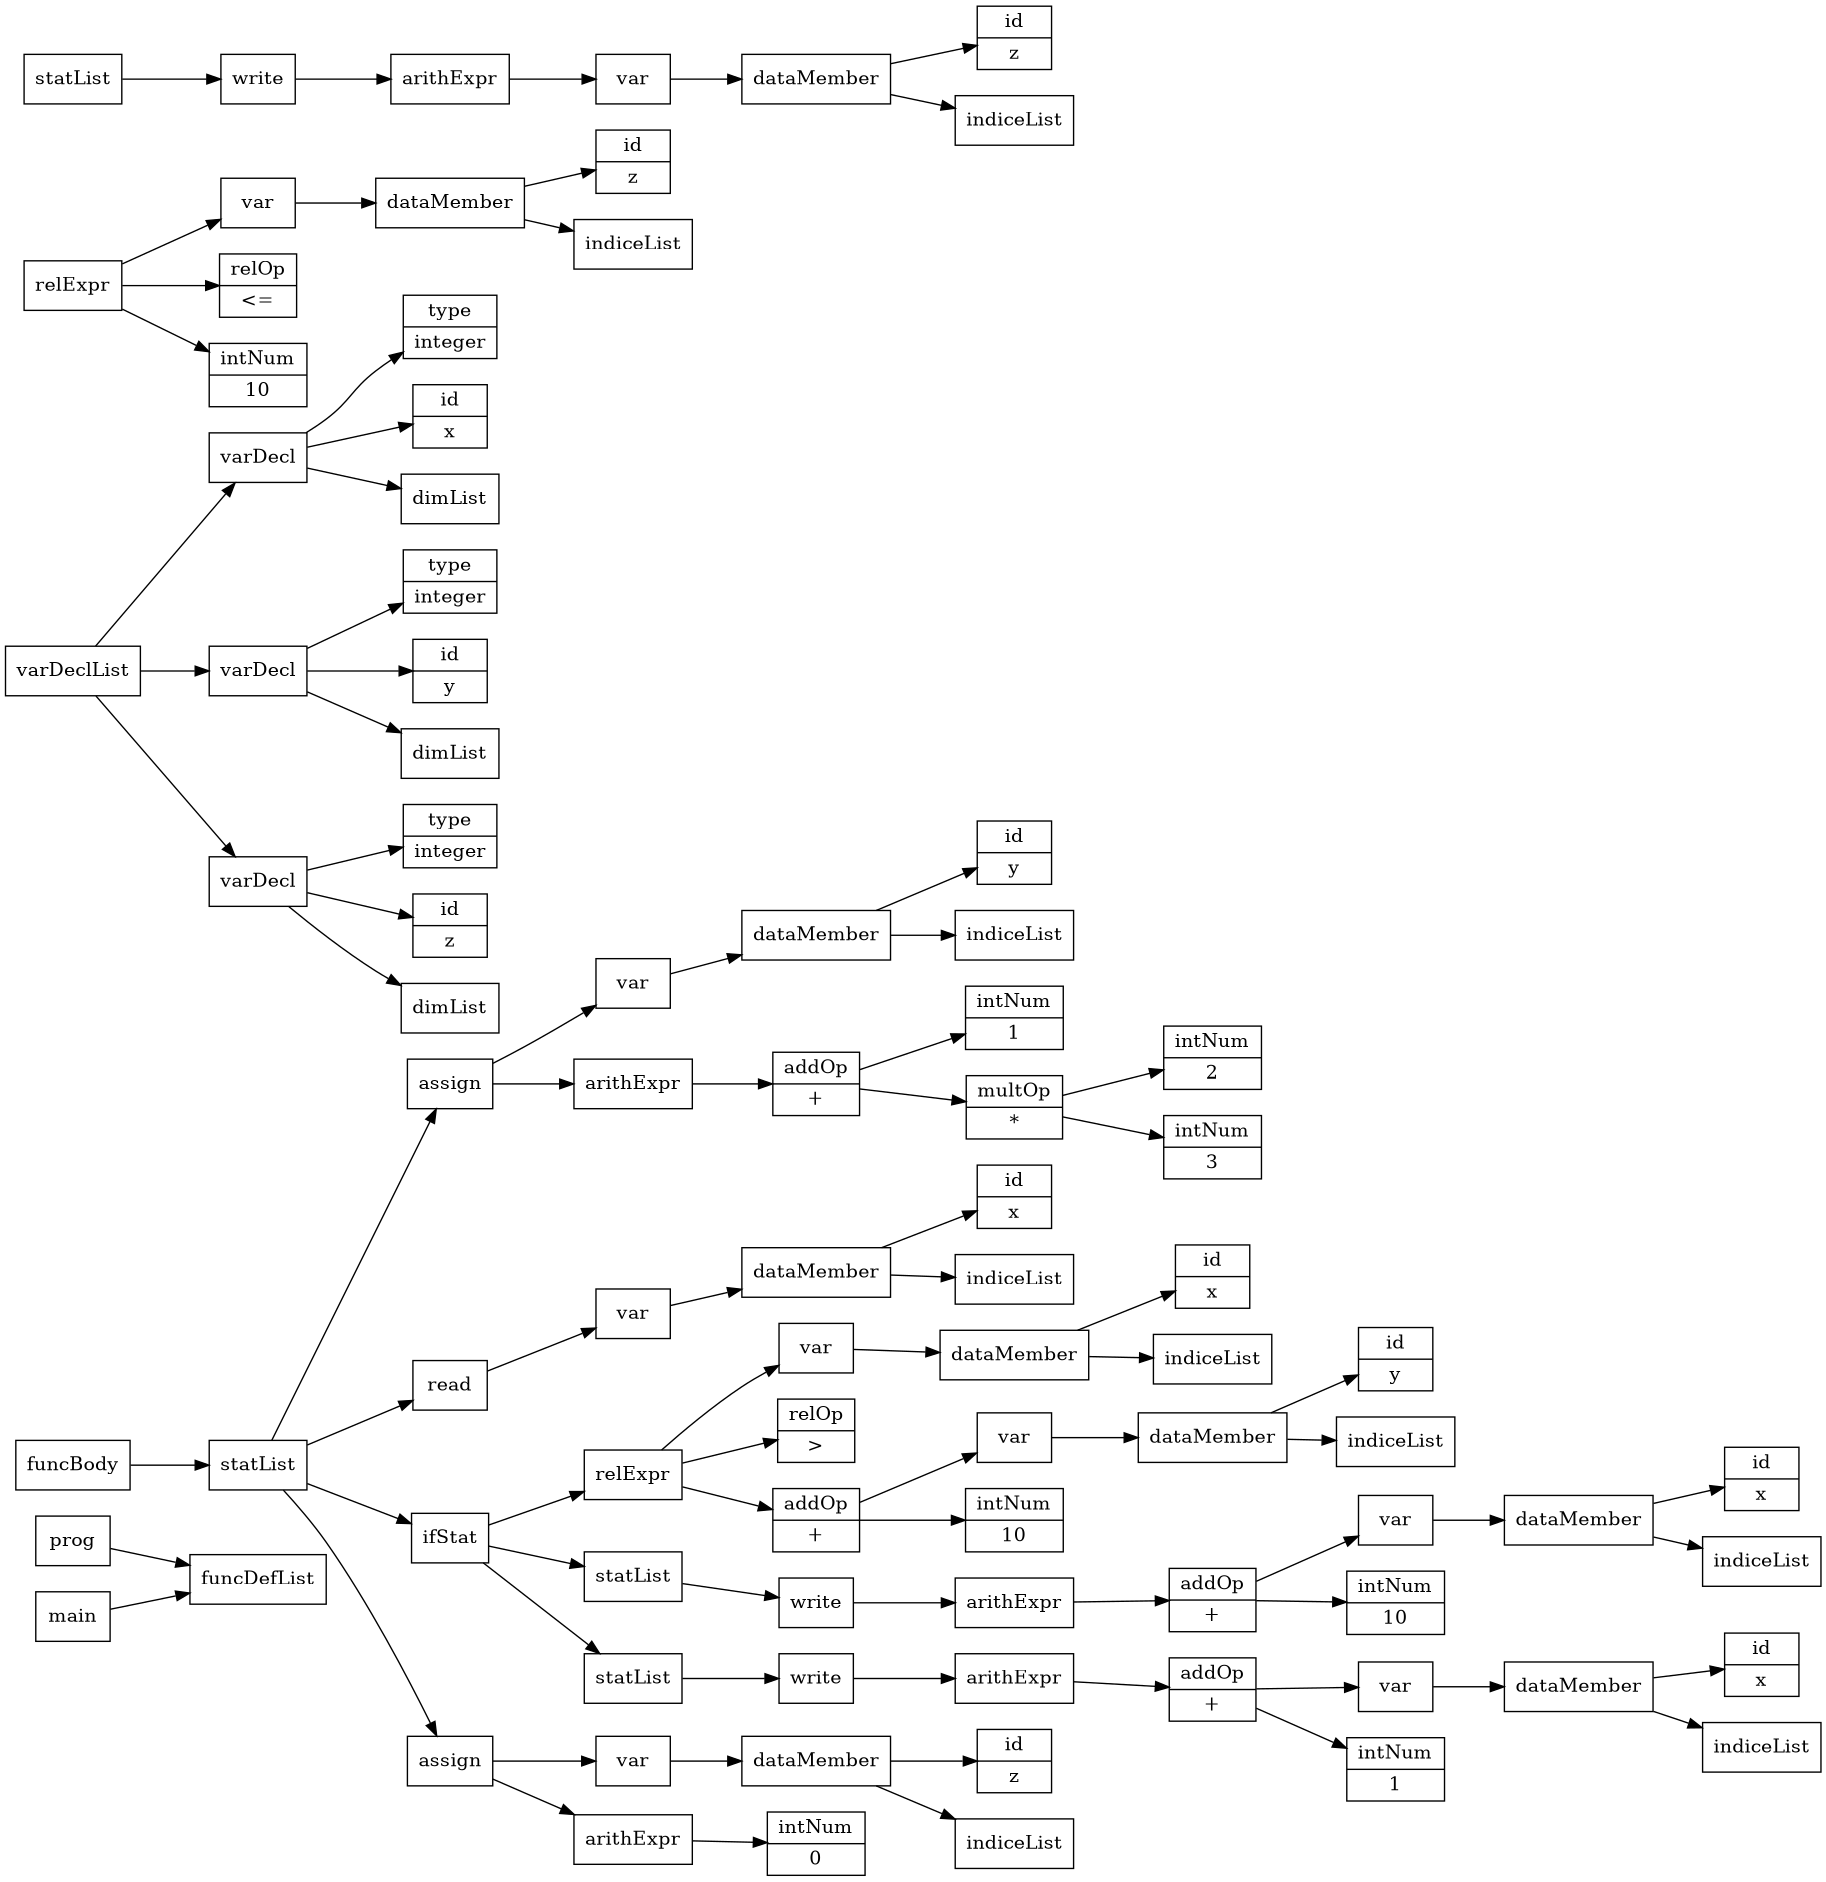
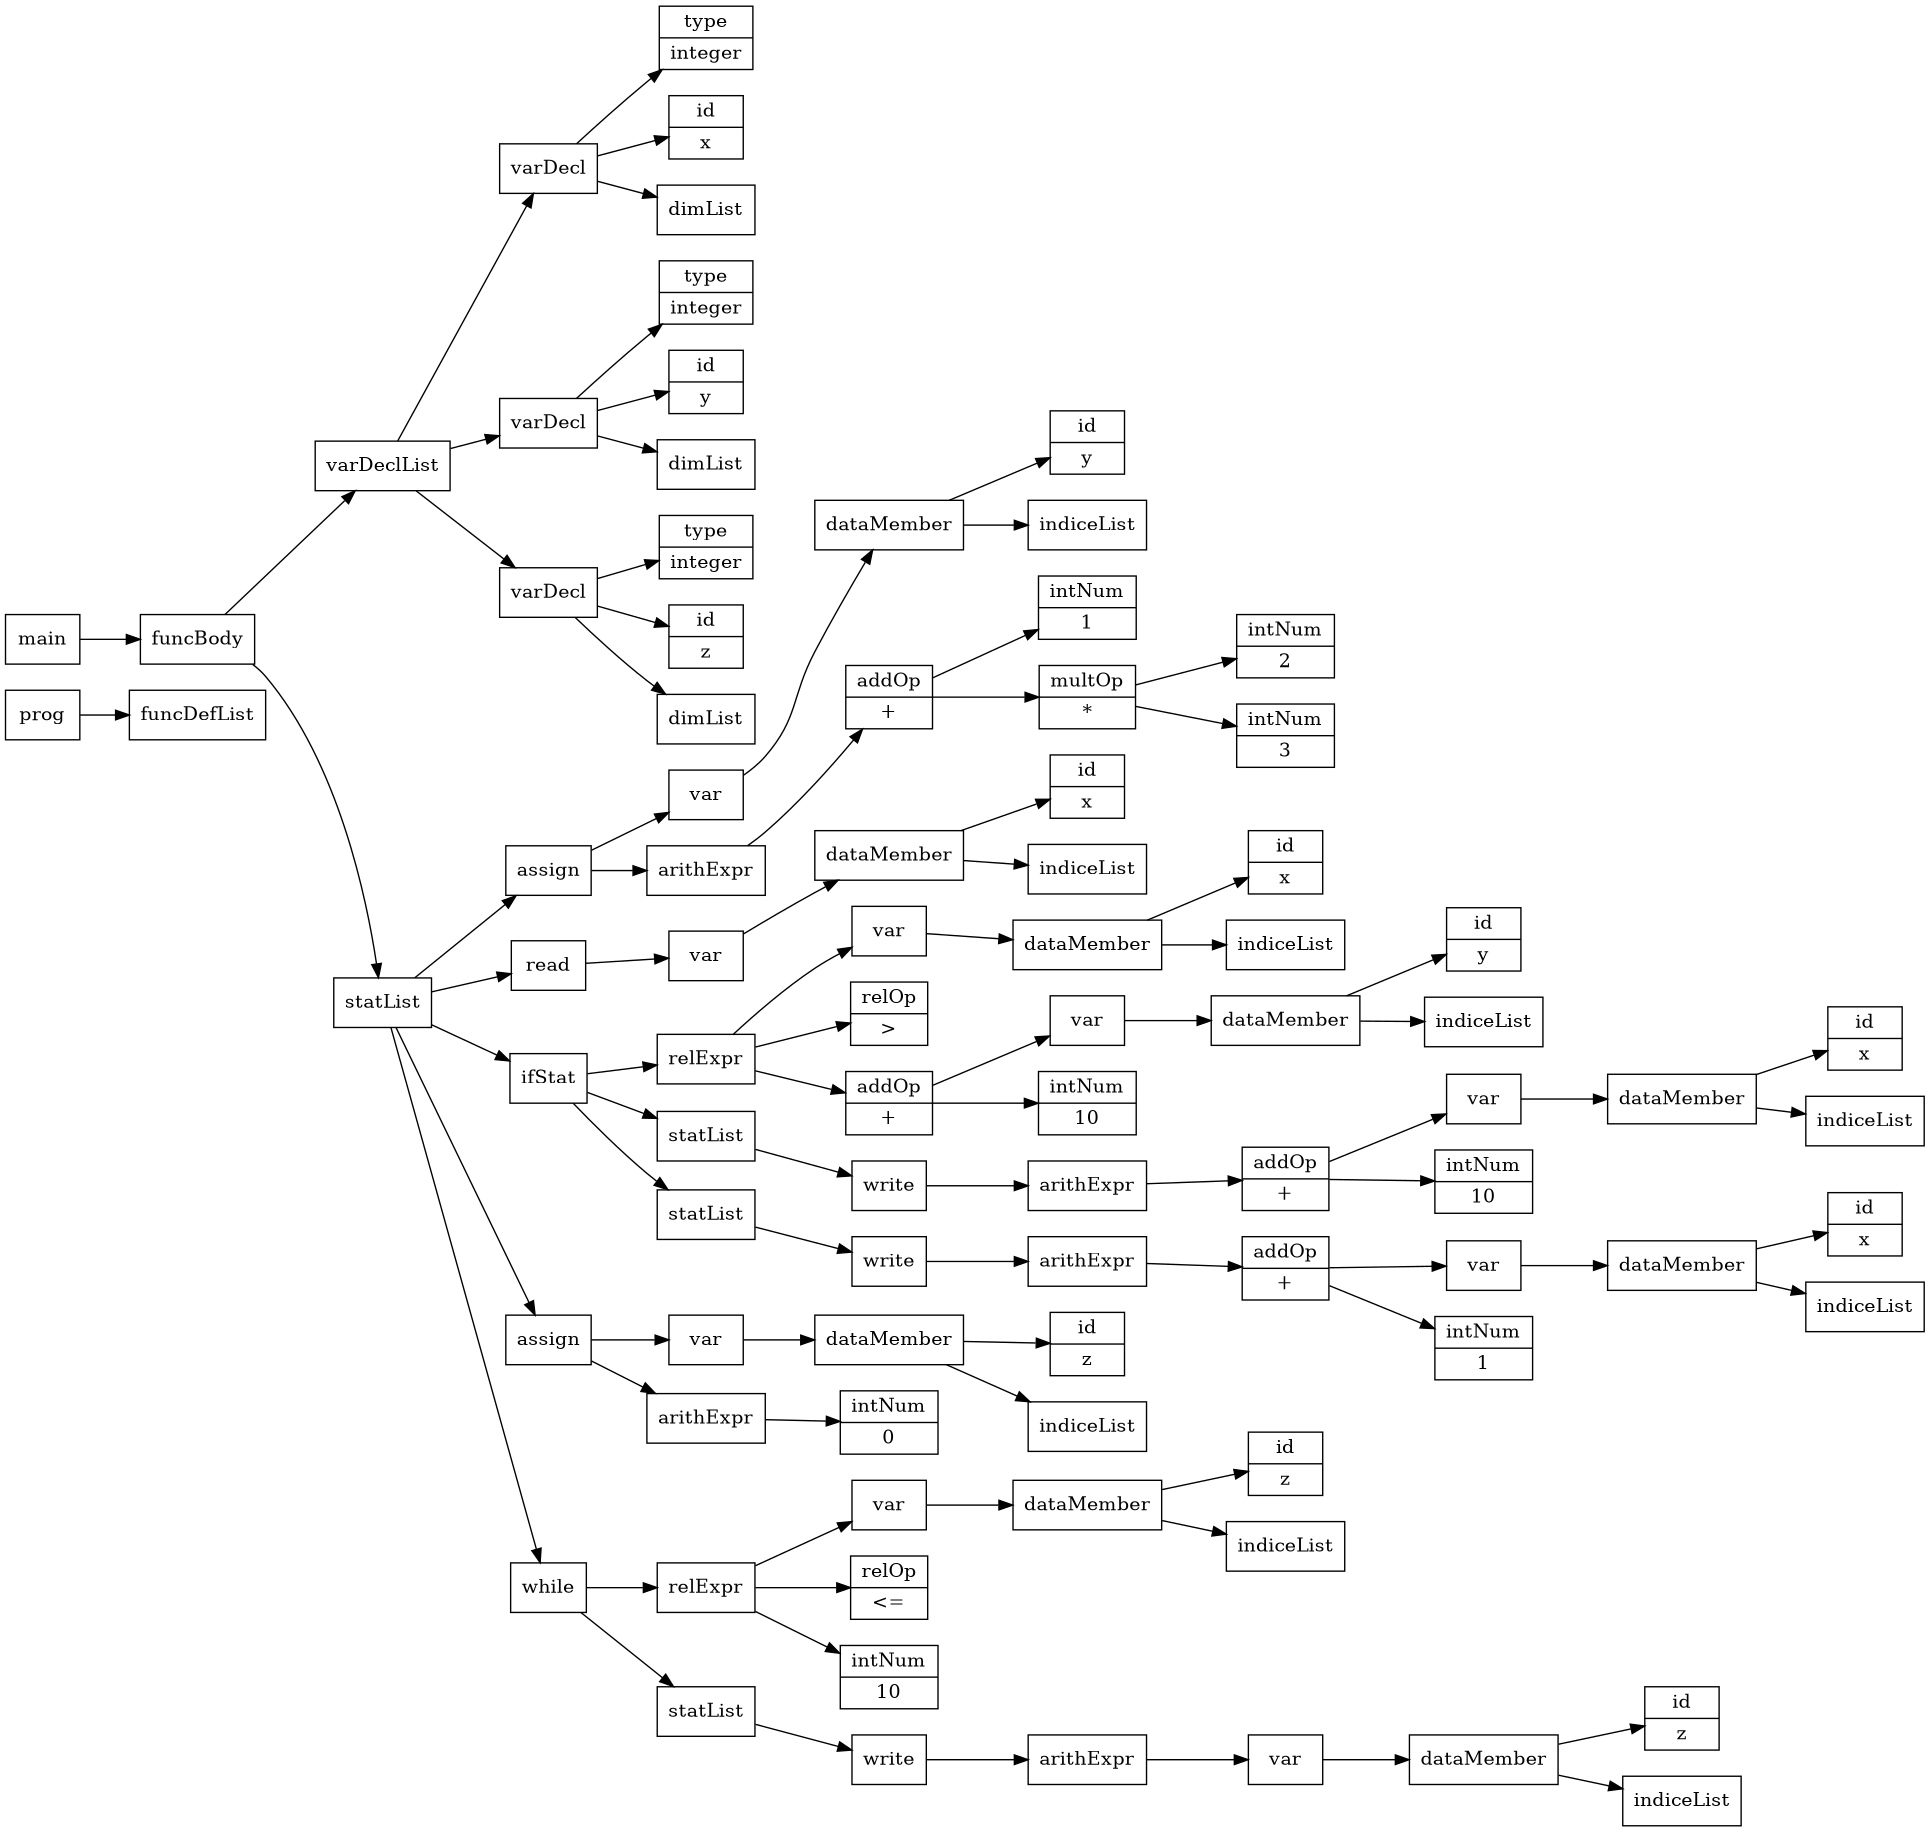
  digraph {
    rankdir=LR
    node [shape=record]
    n1 [label=prog]
    n2 [label=funcDefList]
    n3 [label=main]
    n4 [label=funcBody]
    n5 [label=varDeclList]
    n6 [label=statList]
    n7 [label=varDecl]
    n8 [label=varDecl]
    n9 [label=varDecl]
    n10 [label=assign]
    n11 [label=read]
    n12 [label=ifStat]
    n13 [label=assign]
+   n14 [label=while]
    n15 [label="type | integer"]
    n16 [label="id | x"]
    n17 [label=dimList]
    n18 [label="type | integer"]
    n19 [label="id | y"]
    n20 [label=dimList]
    n21 [label="type | integer"]
    n22 [label="id | z"]
    n23 [label=dimList]
    n24 [label=var]
    n25 [label=arithExpr]
    n26 [label=var]
    n27 [label=relExpr]
    n28 [label=statList]
    n29 [label=statList]
    n30 [label=var]
    n31 [label=arithExpr]
    n32 [label=relExpr]
    n33 [label=statList]
    n34 [label=dataMember]
    n35 [label="addOp | +"]
    n36 [label="id | y"]
    n37 [label=indiceList]
    n38 [label="intNum | 1"]
    n39 [label="multOp | *"]
    n40 [label="intNum | 2"]
    n41 [label="intNum | 3"]
    n42 [label=dataMember]
    n43 [label="id | x"]
    n44 [label=indiceList]
    n45 [label=var]
    n46 [label="relOp | \>"]
    n47 [label="addOp | +"]
    n48 [label=write]
    n49 [label=write]
    n50 [label=dataMember]
    n51 [label=var]
    n52 [label="intNum | 10"]
    n53 [label="id | x"]
    n54 [label=indiceList]
    n55 [label=dataMember]
    n56 [label="id | y"]
    n57 [label=indiceList]
    n58 [label=arithExpr]
    n59 [label="addOp | +"]
    n60 [label=var]
    n61 [label="intNum | 10"]
    n62 [label=dataMember]
    n63 [label="id | x"]
    n64 [label=indiceList]
    n65 [label=arithExpr]
    n66 [label="addOp | +"]
    n67 [label=var]
    n68 [label="intNum | 1"]
    n69 [label=dataMember]
    n70 [label="id | x"]
    n71 [label=indiceList]
    n72 [label=dataMember]
    n73 [label="intNum | 0"]
    n74 [label="id | z"]
    n75 [label=indiceList]
    n76 [label=var]
    n77 [label="relOp | \<="]
    n78 [label="intNum | 10"]
    n79 [label=write]
    n80 [label=dataMember]
    n81 [label="id | z"]
    n82 [label=indiceList]
    n83 [label=arithExpr]
    n84 [label=var]
    n85 [label=dataMember]
    n86 [label="id | z"]
    n87 [label=indiceList]
    n1 -> n2
-   n3 -> n2
+   n3 -> n4
+   n4 -> n5
    n4 -> n6
    n5 -> n7
    n5 -> n8
    n5 -> n9
    n6 -> n10
    n6 -> n11
    n6 -> n12
    n6 -> n13
+   n6 -> n14
    n7 -> n15
    n7 -> n16
    n7 -> n17
    n8 -> n18
    n8 -> n19
    n8 -> n20
    n9 -> n21
    n9 -> n22
    n9 -> n23
    n10 -> n24
    n10 -> n25
    n11 -> n26
    n12 -> n27
    n12 -> n28
    n12 -> n29
    n13 -> n30
    n13 -> n31
+   n14 -> n32
+   n14 -> n33
    n24 -> n34
    n25 -> n35
    n26 -> n42
    n27 -> n45
    n27 -> n46
    n27 -> n47
    n28 -> n48
    n29 -> n49
    n30 -> n72
    n31 -> n73
    n32 -> n76
    n32 -> n77
    n32 -> n78
    n33 -> n79
    n34 -> n36
    n34 -> n37
    n35 -> n38
    n35 -> n39
    n39 -> n40
    n39 -> n41
    n42 -> n43
    n42 -> n44
    n45 -> n50
    n47 -> n51
    n47 -> n52
    n48 -> n58
    n49 -> n65
    n50 -> n53
    n50 -> n54
    n51 -> n55
    n55 -> n56
    n55 -> n57
    n58 -> n59
    n59 -> n60
    n59 -> n61
    n60 -> n62
    n62 -> n63
    n62 -> n64
    n65 -> n66
    n66 -> n67
    n66 -> n68
    n67 -> n69
    n69 -> n70
    n69 -> n71
    n72 -> n74
    n72 -> n75
    n76 -> n80
    n79 -> n83
    n80 -> n81
    n80 -> n82
    n83 -> n84
    n84 -> n85
    n85 -> n86
    n85 -> n87
  }
